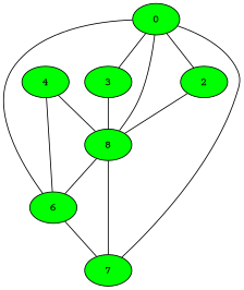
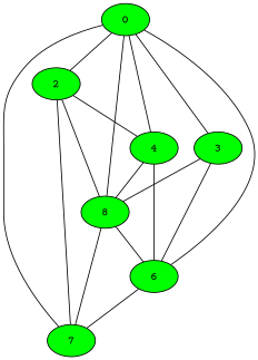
  graph {
    fontname="Courier Prime"
    node [color=black fillcolor=green fontname="Courier Prime" style=filled]
    edge [fontname="Courier Prime"]
    n1 [label=0]
    2
    3
    4
    n5 [label=8]
    6
    7
    n1 -- 2
    n1 -- 3
+   n1 -- 4
    n1 -- n5
    n1 -- 6
    n1 -- 7
+   2 -- 4
    2 -- n5
+   2 -- 7
    3 -- n5
+   3 -- 6
    4 -- n5
    4 -- 6
    n5 -- 6
    n5 -- 7
    6 -- 7
  }
